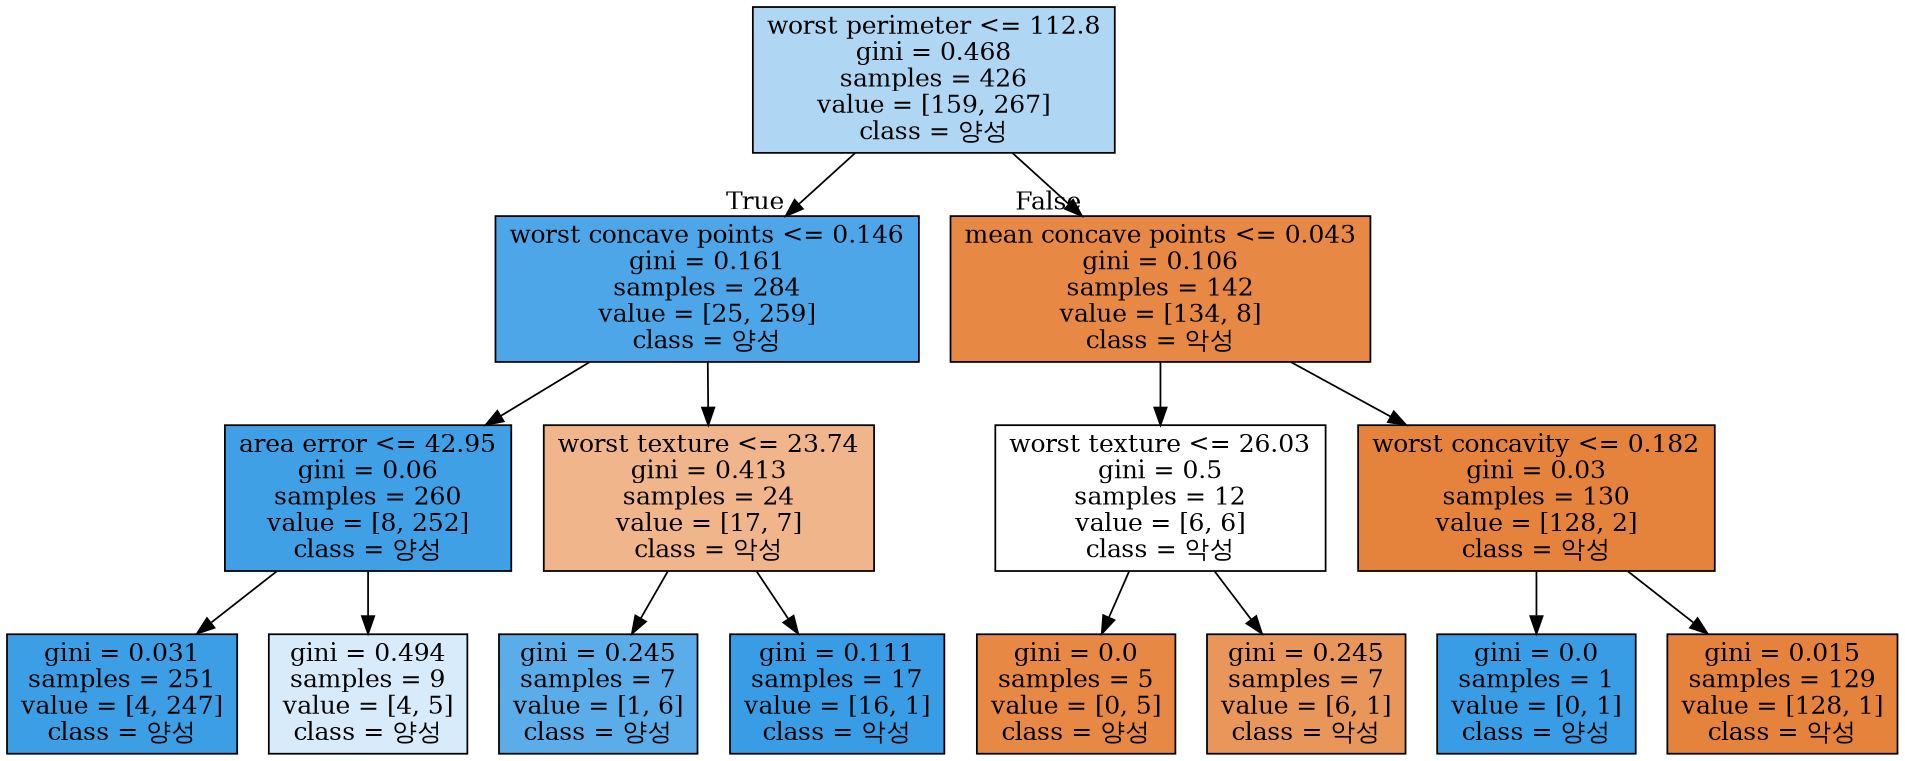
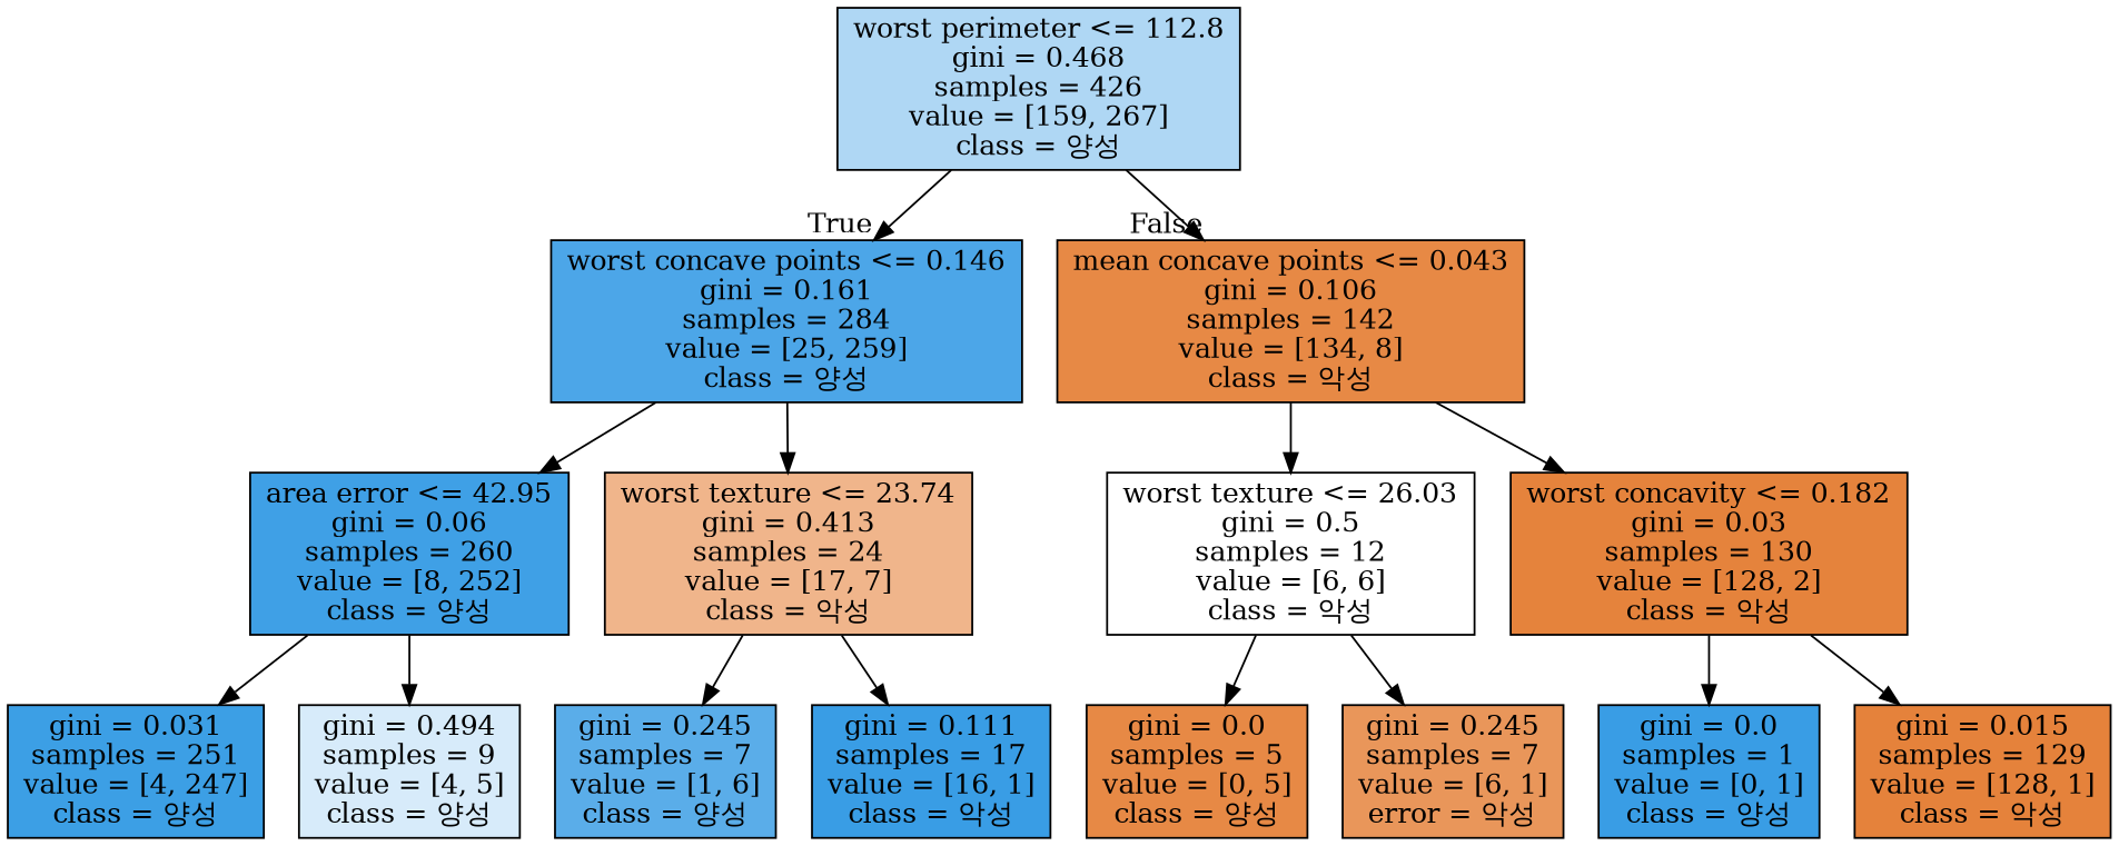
  digraph {
    node [color=black fillcolor="#e78945" shape=box style=filled]
    n1 [fillcolor="#afd7f4" label="worst perimeter <= 112.8\ngini = 0.468\nsamples = 426\nvalue = [159, 267]\nclass = 양성"]
    n2 [fillcolor="#4ca6e8" label="worst concave points <= 0.146\ngini = 0.161\nsamples = 284\nvalue = [25, 259]\nclass = 양성"]
    n3 [label="mean concave points <= 0.043\ngini = 0.106\nsamples = 142\nvalue = [134, 8]\nclass = 악성"]
    n4 [fillcolor="#3fa0e6" label="area error <= 42.95\ngini = 0.06\nsamples = 260\nvalue = [8, 252]\nclass = 양성"]
    n5 [fillcolor="#f0b58b" label="worst texture <= 23.74\ngini = 0.413\nsamples = 24\nvalue = [17, 7]\nclass = 악성"]
    n6 [fillcolor="#ffffff" label="worst texture <= 26.03\ngini = 0.5\nsamples = 12\nvalue = [6, 6]\nclass = 악성"]
    n7 [fillcolor="#e5833c" label="worst concavity <= 0.182\ngini = 0.03\nsamples = 130\nvalue = [128, 2]\nclass = 악성"]
    n8 [fillcolor="#3c9fe5" label="gini = 0.031\nsamples = 251\nvalue = [4, 247]\nclass = 양성"]
    n9 [fillcolor="#d7ebfa" label="gini = 0.494\nsamples = 9\nvalue = [4, 5]\nclass = 양성"]
    n10 [fillcolor="#5aade9" label="gini = 0.245\nsamples = 7\nvalue = [1, 6]\nclass = 양성"]
    n11 [fillcolor="#399de5" label="gini = 0.111\nsamples = 17\nvalue = [16, 1]\nclass = 악성"]
    n12 [label="gini = 0.0\nsamples = 5\nvalue = [0, 5]\nclass = 양성"]
-   n13 [fillcolor="#e9965a" label="gini = 0.245\nsamples = 7\nvalue = [6, 1]\nclass = 악성"]
+   n13 [fillcolor="#e9965a" label="gini = 0.245\nsamples = 7\nvalue = [6, 1]\nerror = 악성"]
    n14 [fillcolor="#399de5" label="gini = 0.0\nsamples = 1\nvalue = [0, 1]\nclass = 양성"]
    n15 [fillcolor="#e5823b" label="gini = 0.015\nsamples = 129\nvalue = [128, 1]\nclass = 악성"]
    n1 -> n2 [headlabel=True labelangle=45 labeldistance=2.5]
    n1 -> n3 [headlabel=False labelangle=-45 labeldistance=2.5]
    n2 -> n4
    n2 -> n5
    n3 -> n6
    n3 -> n7
    n4 -> n8
    n4 -> n9
    n5 -> n10
    n5 -> n11
    n6 -> n12
    n6 -> n13
    n7 -> n14
    n7 -> n15
  }
